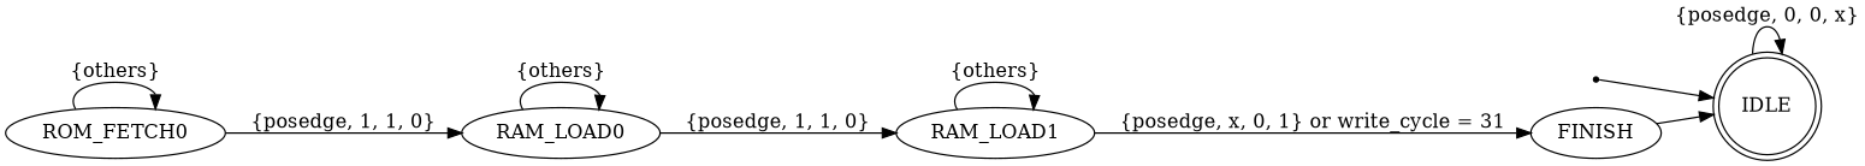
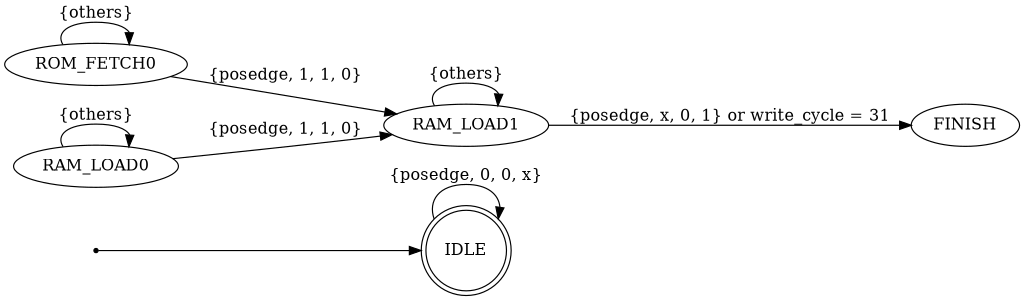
  digraph {
    rankdir=LR
    node [shape=ellipse]
    IDLE [shape=doublecircle]
    ROM_FETCH0
    RAM_LOAD0
    qi [shape=point]
    RAM_LOAD1
    FINISH
    IDLE -> IDLE [label="{posedge, 0, 0, x}"]
    ROM_FETCH0 -> ROM_FETCH0 [label="{others}"]
-   ROM_FETCH0 -> RAM_LOAD0 [label="{posedge, 1, 1, 0}"]
+   ROM_FETCH0 -> RAM_LOAD1 [label="{posedge, 1, 1, 0}"]
    RAM_LOAD0 -> RAM_LOAD0 [label="{others}"]
    RAM_LOAD0 -> RAM_LOAD1 [label="{posedge, 1, 1, 0}"]
    qi -> IDLE
    RAM_LOAD1 -> RAM_LOAD1 [label="{others}"]
    RAM_LOAD1 -> FINISH [label="{posedge, x, 0, 1} or write_cycle = 31"]
-   FINISH -> IDLE
  }
